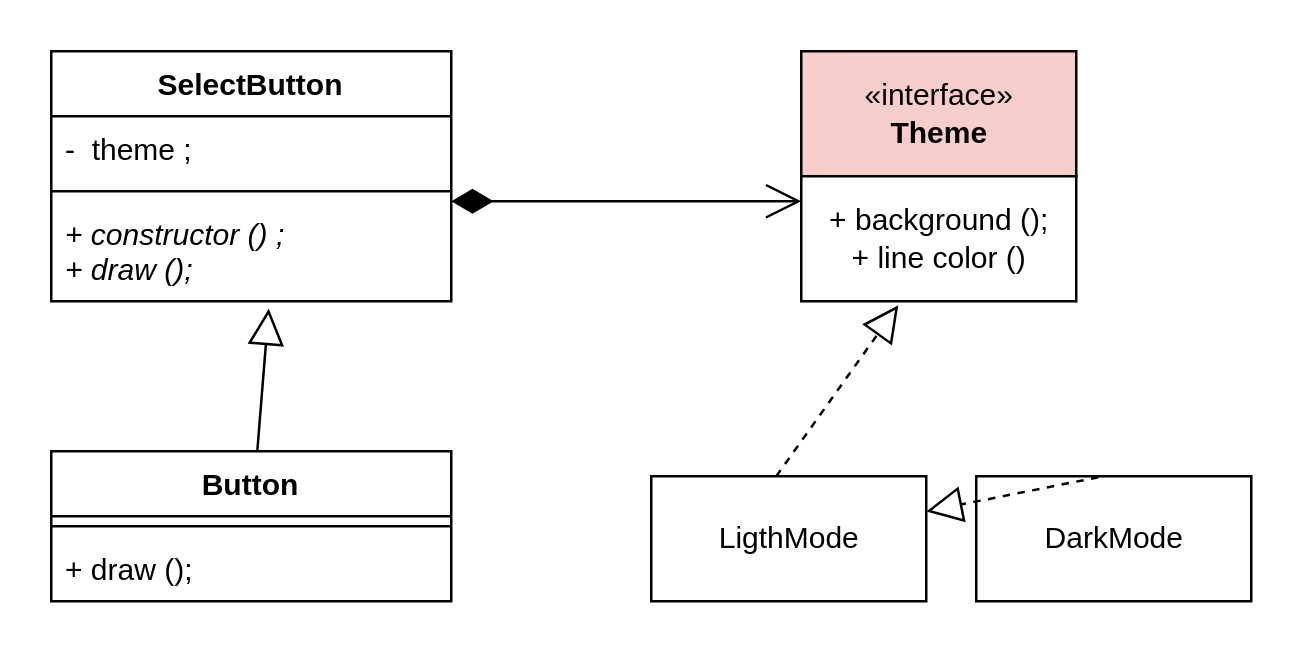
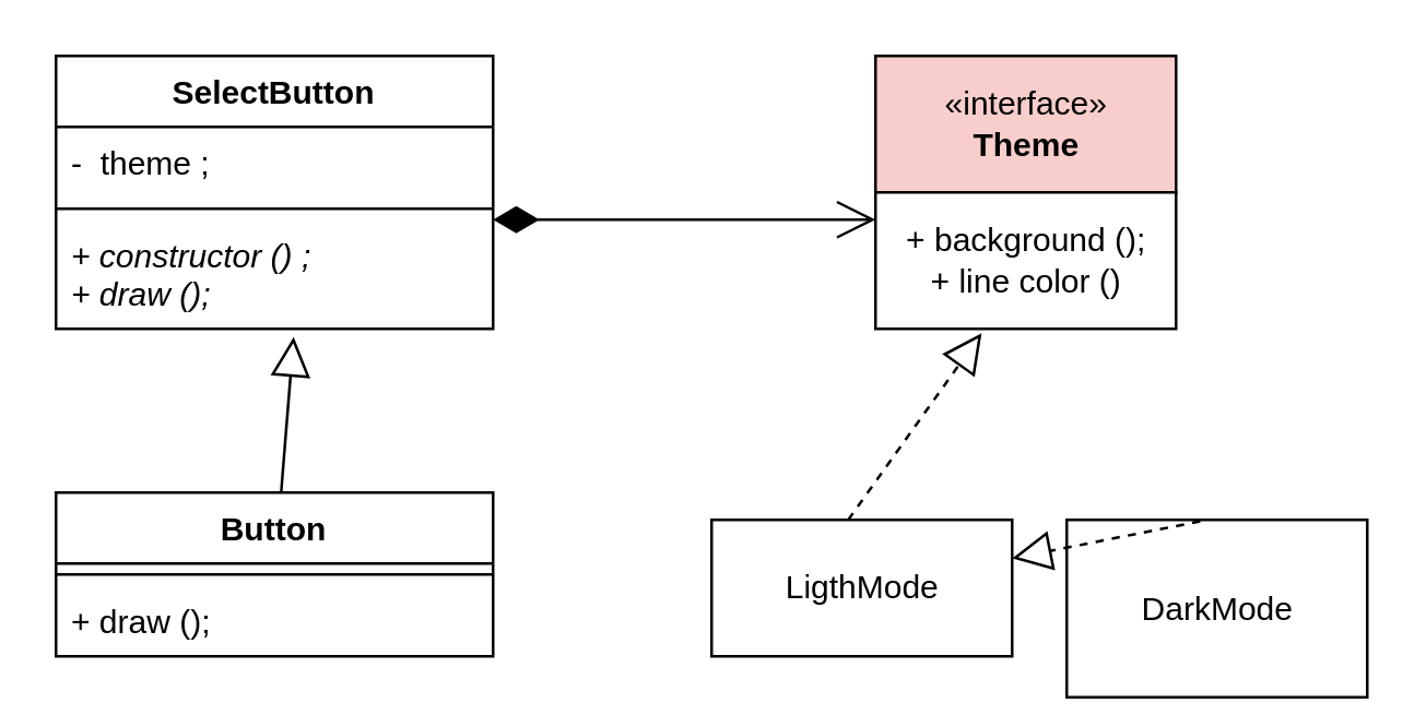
  <mxCell id="0" />
  <mxCell id="1" parent="0" />
  <mxCell id="2" value="«interface»&lt;br&gt;&lt;b&gt;Theme&lt;/b&gt;" style="html=1;fillColor=#f8cecc;" vertex="1" parent="1"><mxGeometry x="320" y="20" width="110" height="50" as="geometry" /></mxCell>
  <mxCell id="3" value="+ background ();&lt;br&gt;+ line color ()" style="html=1;" vertex="1" parent="1"><mxGeometry x="320" y="70" width="110" height="50" as="geometry" /></mxCell>
  <mxCell id="4" value="LigthMode" style="html=1;" vertex="1" parent="1"><mxGeometry x="260" y="190" width="110" height="50" as="geometry" /></mxCell>
- <mxCell id="5" value="DarkMode" style="html=1;" vertex="1" parent="1"><mxGeometry x="390" y="190" width="110" height="50" as="geometry" /></mxCell>
+ <mxCell id="5" value="DarkMode" style="html=1;" vertex="1" parent="1"><mxGeometry x="390" y="190" width="110" height="65" as="geometry" /></mxCell>
  <mxCell id="6" value="" style="endArrow=block;dashed=1;endFill=0;endSize=12;html=1;entryX=0.353;entryY=1.032;entryDx=0;entryDy=0;entryPerimeter=0;" edge="1" parent="1" target="3"><mxGeometry width="160" relative="1" as="geometry"><mxPoint x="310" y="190" as="sourcePoint" /><mxPoint x="300" y="130" as="targetPoint" /></mxGeometry></mxCell>
  <mxCell id="7" value="" style="endArrow=block;dashed=1;endFill=0;endSize=12;html=1;exitX=0.444;exitY=0.008;exitDx=0;exitDy=0;exitPerimeter=0;" edge="1" parent="1" source="5" target="4"><mxGeometry width="160" relative="1" as="geometry"><mxPoint x="320" y="200" as="sourcePoint" /><mxPoint x="368.83" y="131.6" as="targetPoint" /></mxGeometry></mxCell>
  <mxCell id="8" value="SelectButton" style="swimlane;fontStyle=1;align=center;verticalAlign=top;childLayout=stackLayout;horizontal=1;startSize=26;horizontalStack=0;resizeParent=1;resizeParentMax=0;resizeLast=0;collapsible=1;marginBottom=0;" vertex="1" parent="1"><mxGeometry x="20" y="20" width="160" height="100" as="geometry" /></mxCell>
  <mxCell id="9" value="-  theme ;" style="text;strokeColor=none;fillColor=none;align=left;verticalAlign=top;spacingLeft=4;spacingRight=4;overflow=hidden;rotatable=0;points=[[0,0.5],[1,0.5]];portConstraint=eastwest;" vertex="1" parent="8"><mxGeometry y="26" width="160" height="26" as="geometry" /></mxCell>
  <mxCell id="10" value="" style="line;strokeWidth=1;fillColor=none;align=left;verticalAlign=middle;spacingTop=-1;spacingLeft=3;spacingRight=3;rotatable=0;labelPosition=right;points=[];portConstraint=eastwest;" vertex="1" parent="8"><mxGeometry y="52" width="160" height="8" as="geometry" /></mxCell>
  <mxCell id="11" value="+ constructor () ; &#10;+ draw ();" style="text;strokeColor=none;fillColor=none;align=left;verticalAlign=top;spacingLeft=4;spacingRight=4;overflow=hidden;rotatable=0;points=[[0,0.5],[1,0.5]];portConstraint=eastwest;fontStyle=2" vertex="1" parent="8"><mxGeometry y="60" width="160" height="40" as="geometry" /></mxCell>
  <mxCell id="12" value="Button" style="swimlane;fontStyle=1;align=center;verticalAlign=top;childLayout=stackLayout;horizontal=1;startSize=26;horizontalStack=0;resizeParent=1;resizeParentMax=0;resizeLast=0;collapsible=1;marginBottom=0;" vertex="1" parent="1"><mxGeometry x="20" y="180" width="160" height="60" as="geometry" /></mxCell>
  <mxCell id="13" value="" style="line;strokeWidth=1;fillColor=none;align=left;verticalAlign=middle;spacingTop=-1;spacingLeft=3;spacingRight=3;rotatable=0;labelPosition=right;points=[];portConstraint=eastwest;" vertex="1" parent="12"><mxGeometry y="26" width="160" height="8" as="geometry" /></mxCell>
  <mxCell id="14" value="+ draw ();" style="text;strokeColor=none;fillColor=none;align=left;verticalAlign=top;spacingLeft=4;spacingRight=4;overflow=hidden;rotatable=0;points=[[0,0.5],[1,0.5]];portConstraint=eastwest;" vertex="1" parent="12"><mxGeometry y="34" width="160" height="26" as="geometry" /></mxCell>
  <mxCell id="15" value="" style="endArrow=block;endFill=0;endSize=12;html=1;entryX=0.543;entryY=1.08;entryDx=0;entryDy=0;entryPerimeter=0;" edge="1" parent="1" source="12" target="11"><mxGeometry width="160" relative="1" as="geometry"><mxPoint x="10" y="140" as="sourcePoint" /><mxPoint x="170" y="140" as="targetPoint" /><Array as="points"><mxPoint x="107" y="123" /></Array></mxGeometry></mxCell>
  <mxCell id="16" value="1" style="endArrow=open;html=1;endSize=12;startArrow=diamondThin;startSize=14;startFill=1;edgeStyle=orthogonalEdgeStyle;align=left;verticalAlign=bottom;textOpacity=0;" edge="1" parent="1"><mxGeometry x="-0.75" y="30" relative="1" as="geometry"><mxPoint x="180" y="80" as="sourcePoint" /><mxPoint x="320" y="80" as="targetPoint" /><mxPoint as="offset" /></mxGeometry></mxCell>
